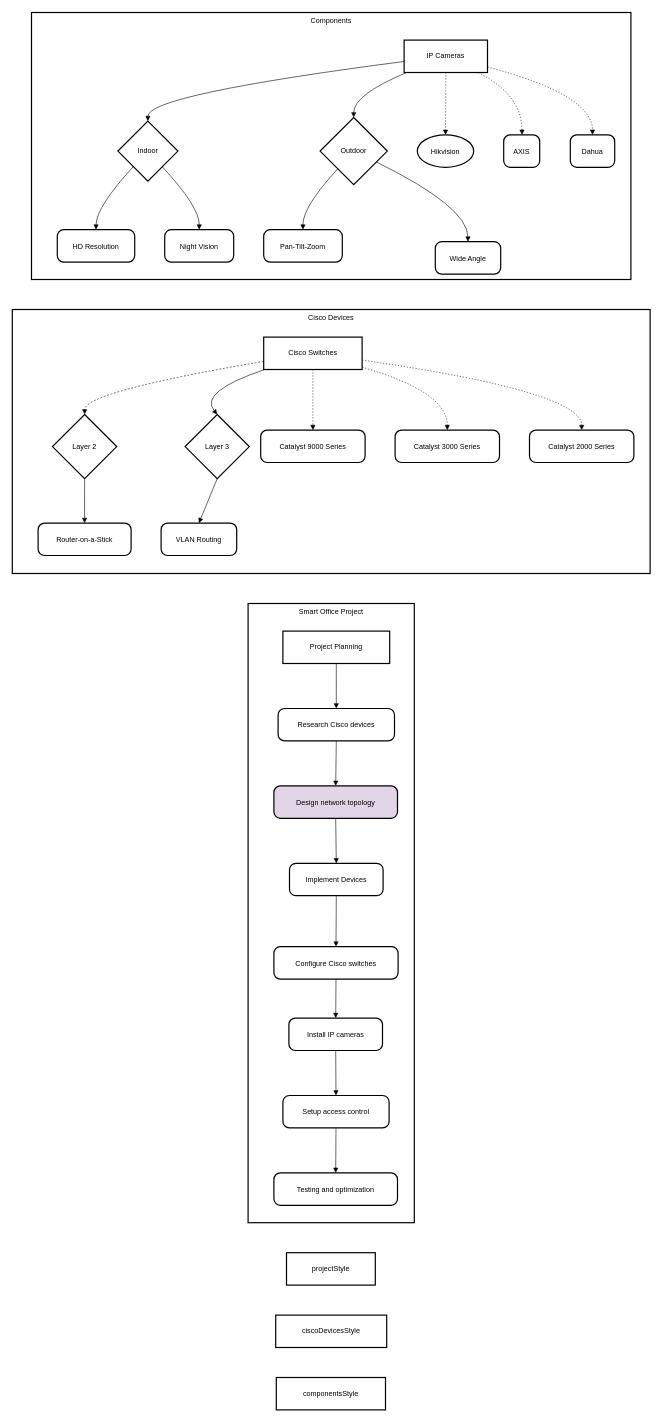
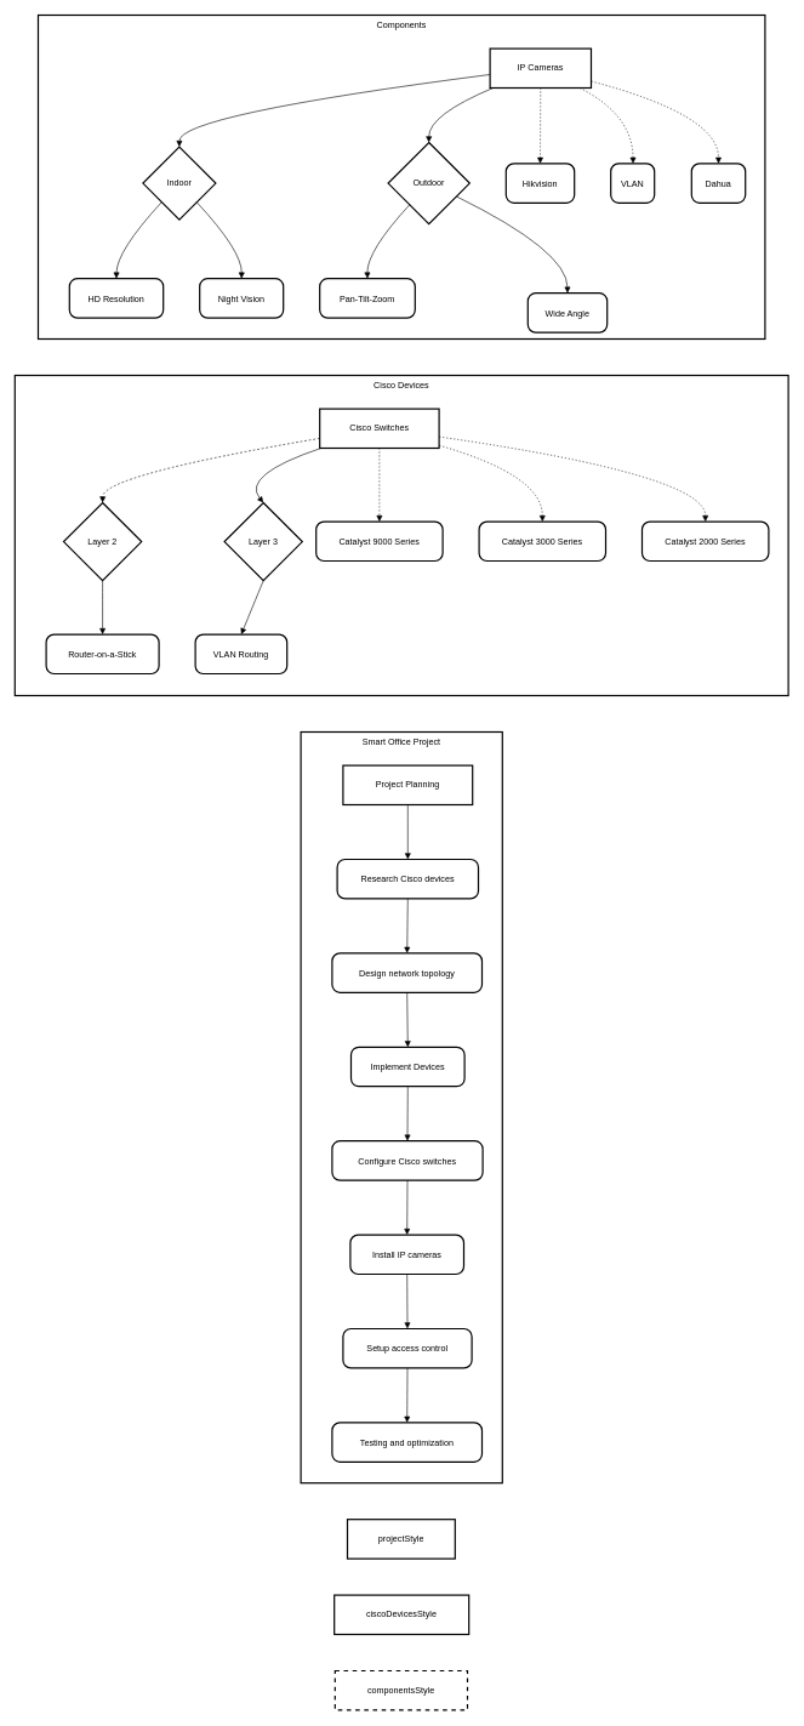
  <mxCell id="0" />
  <mxCell id="1" parent="0" />
  <mxCell id="2" value="Components" style="whiteSpace=wrap;strokeWidth=2;verticalAlign=top;" vertex="1" parent="1"><mxGeometry x="52" y="20" width="999" height="445" as="geometry" /></mxCell>
  <mxCell id="3" value="IP Cameras" style="whiteSpace=wrap;strokeWidth=2;" vertex="1" parent="2"><mxGeometry x="621" y="46" width="139" height="54" as="geometry" /></mxCell>
  <mxCell id="4" value="Indoor" style="rhombus;strokeWidth=2;whiteSpace=wrap;" vertex="1" parent="2"><mxGeometry x="144" y="181" width="100" height="100" as="geometry" /></mxCell>
  <mxCell id="5" value="Outdoor" style="rhombus;strokeWidth=2;whiteSpace=wrap;" vertex="1" parent="2"><mxGeometry x="481" y="175" width="112" height="112" as="geometry" /></mxCell>
  <mxCell id="6" value="HD Resolution" style="rounded=1;arcSize=20;strokeWidth=2" vertex="1" parent="2"><mxGeometry x="43" y="362" width="129" height="54" as="geometry" /></mxCell>
  <mxCell id="7" value="Night Vision" style="rounded=1;arcSize=20;strokeWidth=2" vertex="1" parent="2"><mxGeometry x="222" y="362" width="115" height="54" as="geometry" /></mxCell>
  <mxCell id="8" value="Pan-Tilt-Zoom" style="rounded=1;arcSize=20;strokeWidth=2" vertex="1" parent="2"><mxGeometry x="387" y="362" width="131" height="54" as="geometry" /></mxCell>
  <mxCell id="9" value="Wide Angle" style="rounded=1;arcSize=20;strokeWidth=2" vertex="1" parent="2"><mxGeometry x="673" y="382" width="109" height="54" as="geometry" /></mxCell>
- <mxCell id="10" value="Hikvision" style="ellipse;arcSize=20;strokeWidth=2;" vertex="1" parent="2"><mxGeometry x="643" y="204" width="94" height="54" as="geometry" /></mxCell>
- <mxCell id="11" value="AXIS" style="rounded=1;arcSize=20;strokeWidth=2" vertex="1" parent="2"><mxGeometry x="787" y="204" width="60" height="54" as="geometry" /></mxCell>
+ <mxCell id="10" value="Hikvision" style="rounded=1;arcSize=20;strokeWidth=2" vertex="1" parent="2"><mxGeometry x="643" y="204" width="94" height="54" as="geometry" /></mxCell>
+ <mxCell id="11" value="VLAN" style="rounded=1;arcSize=20;strokeWidth=2" vertex="1" parent="2"><mxGeometry x="787" y="204" width="60" height="54" as="geometry" /></mxCell>
  <mxCell id="12" value="Dahua" style="rounded=1;arcSize=20;strokeWidth=2" vertex="1" parent="2"><mxGeometry x="898" y="204" width="74" height="54" as="geometry" /></mxCell>
  <mxCell id="13" value="" style="curved=1;startArrow=none;endArrow=block;exitX=0;exitY=0.66;entryX=0.5;entryY=0;" edge="1" parent="2" source="3" target="4"><mxGeometry relative="1" as="geometry"><Array as="points"><mxPoint x="194" y="137" /></Array></mxGeometry></mxCell>
  <mxCell id="14" value="" style="curved=1;startArrow=none;endArrow=block;exitX=0.04;exitY=0.99;entryX=0.5;entryY=0;" edge="1" parent="2" source="3" target="5"><mxGeometry relative="1" as="geometry"><Array as="points"><mxPoint x="537" y="137" /></Array></mxGeometry></mxCell>
  <mxCell id="15" value="" style="curved=1;startArrow=none;endArrow=block;exitX=0.04;exitY=0.99;entryX=0.5;entryY=-0.01;" edge="1" parent="2" source="4" target="6"><mxGeometry relative="1" as="geometry"><Array as="points"><mxPoint x="108" y="324" /></Array></mxGeometry></mxCell>
  <mxCell id="16" value="" style="curved=1;startArrow=none;endArrow=block;exitX=0.95;exitY=0.99;entryX=0.5;entryY=-0.01;" edge="1" parent="2" source="4" target="7"><mxGeometry relative="1" as="geometry"><Array as="points"><mxPoint x="280" y="324" /></Array></mxGeometry></mxCell>
  <mxCell id="17" value="" style="curved=1;startArrow=none;endArrow=block;exitX=0.05;exitY=1;entryX=0.5;entryY=-0.01;" edge="1" parent="2" source="5" target="8"><mxGeometry relative="1" as="geometry"><Array as="points"><mxPoint x="452" y="324" /></Array></mxGeometry></mxCell>
  <mxCell id="18" value="" style="curved=1;startArrow=none;endArrow=block;exitX=1;exitY=0.74;entryX=0.5;entryY=-0.01;" edge="1" parent="2" source="5" target="9"><mxGeometry relative="1" as="geometry"><Array as="points"><mxPoint x="727" y="324" /></Array></mxGeometry></mxCell>
  <mxCell id="19" value="" style="curved=1;dashed=1;dashPattern=2 3;startArrow=none;endArrow=block;exitX=0.5;exitY=0.99;entryX=0.5;entryY=-0.01;" edge="1" parent="2" source="3" target="10"><mxGeometry relative="1" as="geometry"><Array as="points" /></mxGeometry></mxCell>
  <mxCell id="20" value="" style="curved=1;dashed=1;dashPattern=2 3;startArrow=none;endArrow=block;exitX=0.88;exitY=0.99;entryX=0.51;entryY=-0.01;" edge="1" parent="2" source="3" target="11"><mxGeometry relative="1" as="geometry"><Array as="points"><mxPoint x="817" y="137" /></Array></mxGeometry></mxCell>
  <mxCell id="21" value="" style="curved=1;dashed=1;dashPattern=2 3;startArrow=none;endArrow=block;exitX=1;exitY=0.83;entryX=0.5;entryY=-0.01;" edge="1" parent="2" source="3" target="12"><mxGeometry relative="1" as="geometry"><Array as="points"><mxPoint x="935" y="137" /></Array></mxGeometry></mxCell>
  <mxCell id="22" value="Cisco Devices" style="whiteSpace=wrap;strokeWidth=2;verticalAlign=top;" vertex="1" parent="1"><mxGeometry x="20" y="515" width="1063" height="440" as="geometry" /></mxCell>
  <mxCell id="23" value="Cisco Switches" style="whiteSpace=wrap;strokeWidth=2;" vertex="1" parent="22"><mxGeometry x="419" y="46" width="164" height="54" as="geometry" /></mxCell>
  <mxCell id="24" value="Layer 2" style="rhombus;strokeWidth=2;whiteSpace=wrap;" vertex="1" parent="22"><mxGeometry x="67" y="175" width="107" height="107" as="geometry" /></mxCell>
  <mxCell id="25" value="Layer 3" style="rhombus;strokeWidth=2;whiteSpace=wrap;" vertex="1" parent="22"><mxGeometry x="288" y="175" width="107" height="107" as="geometry" /></mxCell>
  <mxCell id="26" value="Router-on-a-Stick" style="rounded=1;arcSize=20;strokeWidth=2" vertex="1" parent="22"><mxGeometry x="43" y="356" width="155" height="54" as="geometry" /></mxCell>
  <mxCell id="27" value="VLAN Routing" style="rounded=1;arcSize=20;strokeWidth=2" vertex="1" parent="22"><mxGeometry x="248" y="356" width="126" height="54" as="geometry" /></mxCell>
  <mxCell id="28" value="Catalyst 9000 Series" style="rounded=1;arcSize=20;strokeWidth=2" vertex="1" parent="22"><mxGeometry x="414" y="201" width="174" height="54" as="geometry" /></mxCell>
  <mxCell id="29" value="Catalyst 3000 Series" style="rounded=1;arcSize=20;strokeWidth=2" vertex="1" parent="22"><mxGeometry x="638" y="201" width="174" height="54" as="geometry" /></mxCell>
  <mxCell id="30" value="Catalyst 2000 Series" style="rounded=1;arcSize=20;strokeWidth=2" vertex="1" parent="22"><mxGeometry x="862" y="201" width="174" height="54" as="geometry" /></mxCell>
  <mxCell id="31" value="" style="curved=1;startArrow=none;endArrow=block;exitX=0;exitY=0.75;entryX=0.5;entryY=0;dashed=1;" edge="1" parent="22" source="23" target="24"><mxGeometry relative="1" as="geometry"><Array as="points"><mxPoint x="121" y="137" /></Array></mxGeometry></mxCell>
  <mxCell id="32" value="" style="curved=1;startArrow=none;endArrow=block;exitX=0.02;exitY=0.99;entryX=0.5;entryY=0;" edge="1" parent="22" source="23" target="25"><mxGeometry relative="1" as="geometry"><Array as="points"><mxPoint x="311" y="137" /></Array></mxGeometry></mxCell>
  <mxCell id="33" value="" style="curved=1;startArrow=none;endArrow=block;exitX=0.5;exitY=0.99;entryX=0.5;entryY=0;" edge="1" parent="22" source="24" target="26"><mxGeometry relative="1" as="geometry"><Array as="points" /></mxGeometry></mxCell>
  <mxCell id="34" value="" style="curved=1;startArrow=none;endArrow=block;exitX=0.5;exitY=0.99;entryX=0.5;entryY=0;" edge="1" parent="22" source="25" target="27"><mxGeometry relative="1" as="geometry"><Array as="points" /></mxGeometry></mxCell>
  <mxCell id="35" value="" style="curved=1;dashed=1;dashPattern=2 3;startArrow=none;endArrow=block;exitX=0.5;exitY=0.99;entryX=0.5;entryY=0;" edge="1" parent="22" source="23" target="28"><mxGeometry relative="1" as="geometry"><Array as="points" /></mxGeometry></mxCell>
  <mxCell id="36" value="" style="curved=1;dashed=1;dashPattern=2 3;startArrow=none;endArrow=block;exitX=1;exitY=0.93;entryX=0.5;entryY=0;" edge="1" parent="22" source="23" target="29"><mxGeometry relative="1" as="geometry"><Array as="points"><mxPoint x="725" y="137" /></Array></mxGeometry></mxCell>
  <mxCell id="37" value="" style="curved=1;dashed=1;dashPattern=2 3;startArrow=none;endArrow=block;exitX=1;exitY=0.71;entryX=0.5;entryY=0;" edge="1" parent="22" source="23" target="30"><mxGeometry relative="1" as="geometry"><Array as="points"><mxPoint x="949" y="137" /></Array></mxGeometry></mxCell>
  <mxCell id="38" value="Smart Office Project" style="whiteSpace=wrap;strokeWidth=2;verticalAlign=top;" vertex="1" parent="1"><mxGeometry x="413" y="1005" width="277" height="1032" as="geometry" /></mxCell>
  <mxCell id="39" value="Project Planning" style="whiteSpace=wrap;strokeWidth=2;" vertex="1" parent="38"><mxGeometry x="58" y="46" width="178" height="54" as="geometry" /></mxCell>
  <mxCell id="40" value="Research Cisco devices" style="rounded=1;arcSize=20;strokeWidth=2" vertex="1" parent="38"><mxGeometry x="50" y="175" width="194" height="54" as="geometry" /></mxCell>
- <mxCell id="41" value="Design network topology" style="rounded=1;arcSize=20;strokeWidth=2;fillColor=#e1d5e7;" vertex="1" parent="38"><mxGeometry x="43" y="304" width="206" height="54" as="geometry" /></mxCell>
+ <mxCell id="41" value="Design network topology" style="rounded=1;arcSize=20;strokeWidth=2" vertex="1" parent="38"><mxGeometry x="43" y="304" width="206" height="54" as="geometry" /></mxCell>
  <mxCell id="42" value="Implement Devices" style="rounded=1;arcSize=20;strokeWidth=2" vertex="1" parent="38"><mxGeometry x="69" y="433" width="156" height="54" as="geometry" /></mxCell>
- <mxCell id="43" value="Configure Cisco switches" style="rounded=1;arcSize=20;strokeWidth=2" vertex="1" parent="38"><mxGeometry x="43" y="572" width="207" height="54" as="geometry" /></mxCell>
+ <mxCell id="43" value="Configure Cisco switches" style="rounded=1;arcSize=20;strokeWidth=2" vertex="1" parent="38"><mxGeometry x="43" y="562" width="207" height="54" as="geometry" /></mxCell>
  <mxCell id="44" value="Install IP cameras" style="rounded=1;arcSize=20;strokeWidth=2" vertex="1" parent="38"><mxGeometry x="68" y="691" width="156" height="54" as="geometry" /></mxCell>
  <mxCell id="45" value="Setup access control" style="rounded=1;arcSize=20;strokeWidth=2" vertex="1" parent="38"><mxGeometry x="58" y="820" width="177" height="54" as="geometry" /></mxCell>
  <mxCell id="46" value="Testing and optimization" style="rounded=1;arcSize=20;strokeWidth=2" vertex="1" parent="38"><mxGeometry x="43" y="949" width="206" height="54" as="geometry" /></mxCell>
  <mxCell id="47" value="" style="curved=1;startArrow=none;endArrow=block;exitX=0.5;exitY=0.99;entryX=0.5;entryY=-0.01;" edge="1" parent="38" source="39" target="40"><mxGeometry relative="1" as="geometry"><Array as="points" /></mxGeometry></mxCell>
  <mxCell id="48" value="" style="curved=1;startArrow=none;endArrow=block;exitX=0.5;exitY=0.99;entryX=0.5;entryY=-0.01;" edge="1" parent="38" source="40" target="41"><mxGeometry relative="1" as="geometry"><Array as="points" /></mxGeometry></mxCell>
  <mxCell id="49" value="" style="curved=1;startArrow=none;endArrow=block;exitX=0.5;exitY=0.99;entryX=0.5;entryY=-0.01;" edge="1" parent="38" source="41" target="42"><mxGeometry relative="1" as="geometry"><Array as="points" /></mxGeometry></mxCell>
  <mxCell id="50" value="" style="curved=1;startArrow=none;endArrow=block;exitX=0.5;exitY=0.99;entryX=0.5;entryY=-0.01;" edge="1" parent="38" source="42" target="43"><mxGeometry relative="1" as="geometry"><Array as="points" /></mxGeometry></mxCell>
  <mxCell id="51" value="" style="curved=1;startArrow=none;endArrow=block;exitX=0.5;exitY=0.99;entryX=0.5;entryY=-0.01;" edge="1" parent="38" source="43" target="44"><mxGeometry relative="1" as="geometry"><Array as="points" /></mxGeometry></mxCell>
  <mxCell id="52" value="" style="curved=1;startArrow=none;endArrow=block;exitX=0.5;exitY=0.99;entryX=0.5;entryY=-0.01;" edge="1" parent="38" source="44" target="45"><mxGeometry relative="1" as="geometry"><Array as="points" /></mxGeometry></mxCell>
  <mxCell id="53" value="" style="curved=1;startArrow=none;endArrow=block;exitX=0.5;exitY=0.99;entryX=0.5;entryY=-0.01;" edge="1" parent="38" source="45" target="46"><mxGeometry relative="1" as="geometry"><Array as="points" /></mxGeometry></mxCell>
  <mxCell id="54" value="projectStyle" style="whiteSpace=wrap;strokeWidth=2;" vertex="1" parent="1"><mxGeometry x="477" y="2087" width="148" height="54" as="geometry" /></mxCell>
  <mxCell id="55" value="ciscoDevicesStyle" style="whiteSpace=wrap;strokeWidth=2;" vertex="1" parent="1"><mxGeometry x="459" y="2191" width="185" height="54" as="geometry" /></mxCell>
- <mxCell id="56" value="componentsStyle" style="whiteSpace=wrap;strokeWidth=2;" vertex="1" parent="1"><mxGeometry x="460" y="2295" width="182" height="54" as="geometry" /></mxCell>
+ <mxCell id="56" value="componentsStyle" style="whiteSpace=wrap;strokeWidth=2;dashed=1;" vertex="1" parent="1"><mxGeometry x="460" y="2295" width="182" height="54" as="geometry" /></mxCell>
